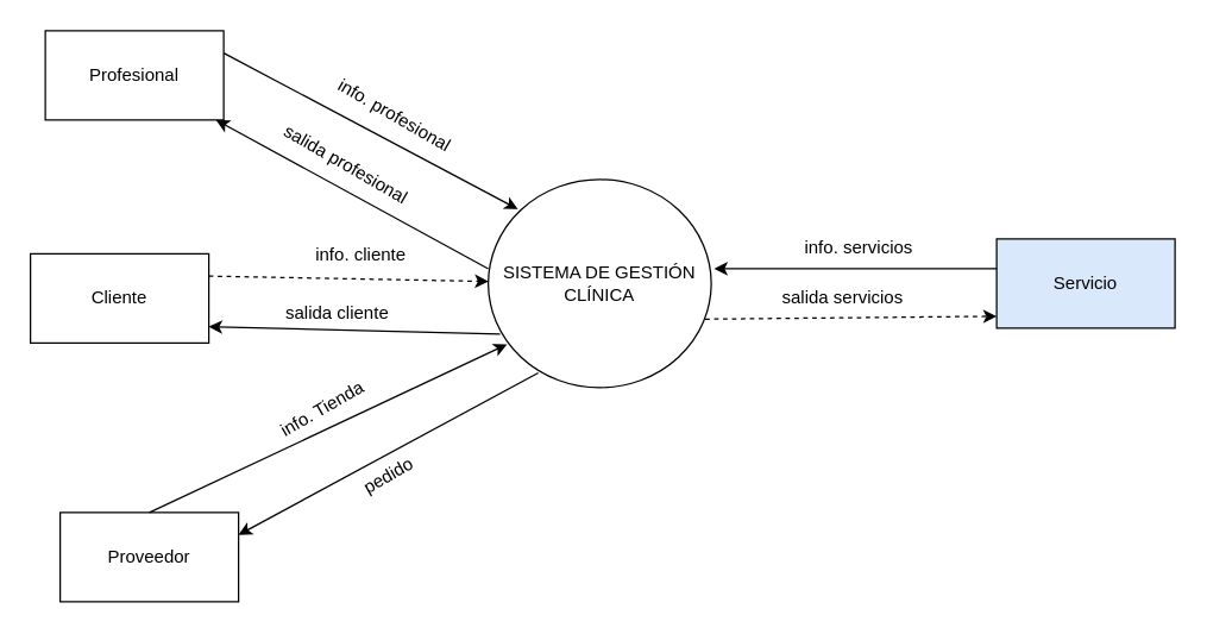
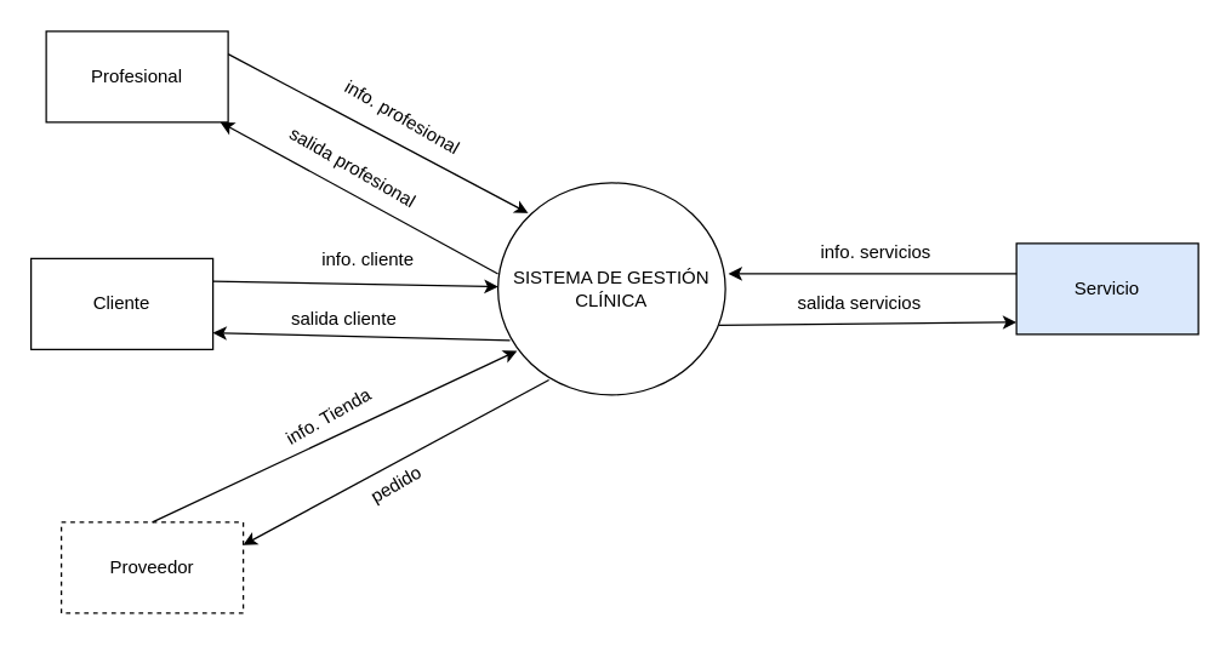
  <mxCell id="0" />
  <mxCell id="1" parent="0" />
  <mxCell id="2" value="SISTEMA DE GESTIÓN CLÍNICA" style="ellipse;whiteSpace=wrap;html=1;" parent="1" vertex="1"><mxGeometry x="328" y="120" width="150" height="140" as="geometry" /></mxCell>
  <mxCell id="3" value="Profesional" style="rounded=0;whiteSpace=wrap;html=1;" parent="1" vertex="1"><mxGeometry x="30" y="20" width="120" height="60" as="geometry" /></mxCell>
  <mxCell id="4" value="Cliente" style="rounded=0;whiteSpace=wrap;html=1;" parent="1" vertex="1"><mxGeometry x="20" y="170" width="120" height="60" as="geometry" /></mxCell>
- <mxCell id="5" value="Proveedor" style="rounded=0;whiteSpace=wrap;html=1;" parent="1" vertex="1"><mxGeometry x="40" y="344" width="120" height="60" as="geometry" /></mxCell>
+ <mxCell id="5" value="Proveedor" style="rounded=0;whiteSpace=wrap;html=1;dashed=1;" parent="1" vertex="1"><mxGeometry x="40" y="344" width="120" height="60" as="geometry" /></mxCell>
  <mxCell id="6" value="Servicio" style="rounded=0;whiteSpace=wrap;html=1;fillColor=#dae8fc;" parent="1" vertex="1"><mxGeometry x="670" y="160" width="120" height="60" as="geometry" /></mxCell>
  <mxCell id="7" value="" style="endArrow=classic;html=1;entryX=0.133;entryY=0.143;entryDx=0;entryDy=0;entryPerimeter=0;exitX=1;exitY=0.25;exitDx=0;exitDy=0;" parent="1" source="3" target="2" edge="1"><mxGeometry width="50" height="50" relative="1" as="geometry"><mxPoint x="220" y="110" as="sourcePoint" /><mxPoint x="270" y="60" as="targetPoint" /></mxGeometry></mxCell>
  <mxCell id="8" value="&lt;div&gt;salida profesional&lt;/div&gt;" style="text;html=1;resizable=0;points=[];align=center;verticalAlign=middle;labelBackgroundColor=#ffffff;rotation=30;" parent="7" vertex="1" connectable="0"><mxGeometry x="0.351" y="2" relative="1" as="geometry"><mxPoint x="-52.5" y="5.5" as="offset" /></mxGeometry></mxCell>
- <mxCell id="9" value="" style="endArrow=classic;html=1;exitX=1;exitY=0.25;exitDx=0;exitDy=0;dashed=1;" parent="1" source="4" target="2" edge="1"><mxGeometry width="50" height="50" relative="1" as="geometry"><mxPoint x="110" y="230" as="sourcePoint" /><mxPoint x="309.6" y="300.8" as="targetPoint" /></mxGeometry></mxCell>
+ <mxCell id="9" value="" style="endArrow=classic;html=1;exitX=1;exitY=0.25;exitDx=0;exitDy=0;" parent="1" source="4" target="2" edge="1"><mxGeometry width="50" height="50" relative="1" as="geometry"><mxPoint x="110" y="230" as="sourcePoint" /><mxPoint x="309.6" y="300.8" as="targetPoint" /></mxGeometry></mxCell>
  <mxCell id="10" value="info. cliente" style="text;html=1;resizable=0;points=[];align=center;verticalAlign=middle;labelBackgroundColor=#ffffff;" parent="9" vertex="1" connectable="0"><mxGeometry x="0.47" y="1" relative="1" as="geometry"><mxPoint x="-36" y="-16.5" as="offset" /></mxGeometry></mxCell>
  <mxCell id="11" value="" style="endArrow=classic;html=1;exitX=0.5;exitY=0;exitDx=0;exitDy=0;entryX=0.084;entryY=0.792;entryDx=0;entryDy=0;entryPerimeter=0;" parent="1" source="5" target="2" edge="1"><mxGeometry width="50" height="50" relative="1" as="geometry"><mxPoint x="170" y="350" as="sourcePoint" /><mxPoint x="312" y="220" as="targetPoint" /></mxGeometry></mxCell>
  <mxCell id="12" value="info. Tienda" style="text;html=1;resizable=0;points=[];align=center;verticalAlign=middle;labelBackgroundColor=#ffffff;rotation=-30;" parent="11" vertex="1" connectable="0"><mxGeometry x="0.227" y="3" relative="1" as="geometry"><mxPoint x="-31" y="2.5" as="offset" /></mxGeometry></mxCell>
  <mxCell id="13" value="" style="endArrow=classic;html=1;" parent="1" edge="1"><mxGeometry width="50" height="50" relative="1" as="geometry"><mxPoint x="670" y="180" as="sourcePoint" /><mxPoint x="480" y="180" as="targetPoint" /></mxGeometry></mxCell>
  <mxCell id="14" value="info. servicios" style="text;html=1;resizable=0;points=[];align=center;verticalAlign=middle;labelBackgroundColor=#ffffff;" parent="13" vertex="1" connectable="0"><mxGeometry x="-0.125" y="3" relative="1" as="geometry"><mxPoint x="-11" y="-18" as="offset" /></mxGeometry></mxCell>
  <mxCell id="15" value="" style="endArrow=classic;html=1;exitX=0.224;exitY=0.929;exitDx=0;exitDy=0;exitPerimeter=0;entryX=1;entryY=0.25;entryDx=0;entryDy=0;" parent="1" source="2" target="5" edge="1"><mxGeometry width="50" height="50" relative="1" as="geometry"><mxPoint x="50" y="480" as="sourcePoint" /><mxPoint x="100" y="430" as="targetPoint" /></mxGeometry></mxCell>
  <mxCell id="16" value="&lt;div&gt;pedido&lt;/div&gt;" style="text;html=1;resizable=0;points=[];align=center;verticalAlign=middle;labelBackgroundColor=#ffffff;rotation=-30;" parent="15" vertex="1" connectable="0"><mxGeometry x="0.463" y="-1" relative="1" as="geometry"><mxPoint x="46.5" y="-9" as="offset" /></mxGeometry></mxCell>
  <mxCell id="17" value="" style="endArrow=classic;html=1;entryX=1;entryY=0.75;entryDx=0;entryDy=0;exitX=0.053;exitY=0.743;exitDx=0;exitDy=0;exitPerimeter=0;" parent="1" source="2" edge="1"><mxGeometry width="50" height="50" relative="1" as="geometry"><mxPoint x="272.4" y="221.16" as="sourcePoint" /><mxPoint x="140" y="219" as="targetPoint" /></mxGeometry></mxCell>
  <mxCell id="18" value="salida cliente" style="text;html=1;resizable=0;points=[];autosize=1;align=left;verticalAlign=top;spacingTop=-4;" parent="1" vertex="1"><mxGeometry x="190" y="200" width="90" height="20" as="geometry" /></mxCell>
  <mxCell id="19" value="" style="endArrow=classic;html=1;exitX=0;exitY=0.429;exitDx=0;exitDy=0;exitPerimeter=0;" parent="1" source="2" target="3" edge="1"><mxGeometry width="50" height="50" relative="1" as="geometry"><mxPoint x="140" y="150" as="sourcePoint" /><mxPoint x="190" y="100" as="targetPoint" /></mxGeometry></mxCell>
  <mxCell id="20" value="info. profesional" style="text;html=1;resizable=0;points=[];autosize=1;align=left;verticalAlign=top;spacingTop=-4;rotation=30;" parent="1" vertex="1"><mxGeometry x="220" y="70" width="100" height="20" as="geometry" /></mxCell>
- <mxCell id="21" value="" style="endArrow=classic;html=1;exitX=0.973;exitY=0.671;exitDx=0;exitDy=0;exitPerimeter=0;entryX=0;entryY=0.867;entryDx=0;entryDy=0;entryPerimeter=0;dashed=1;" edge="1" parent="1" source="2" target="6"><mxGeometry width="50" height="50" relative="1" as="geometry"><mxPoint x="655.95" y="346.52" as="sourcePoint" /><mxPoint x="670" y="205" as="targetPoint" /></mxGeometry></mxCell>
+ <mxCell id="21" value="" style="endArrow=classic;html=1;exitX=0.973;exitY=0.671;exitDx=0;exitDy=0;exitPerimeter=0;entryX=0;entryY=0.867;entryDx=0;entryDy=0;entryPerimeter=0;" edge="1" parent="1" source="2" target="6"><mxGeometry width="50" height="50" relative="1" as="geometry"><mxPoint x="655.95" y="346.52" as="sourcePoint" /><mxPoint x="670" y="205" as="targetPoint" /></mxGeometry></mxCell>
  <mxCell id="22" value="salida servicios" style="text;html=1;resizable=0;points=[];autosize=1;align=left;verticalAlign=top;spacingTop=-4;" vertex="1" parent="1"><mxGeometry x="524" y="190" width="100" height="20" as="geometry" /></mxCell>
